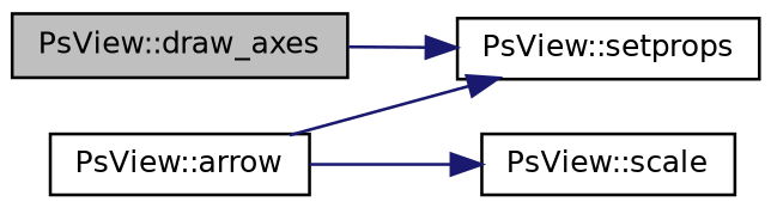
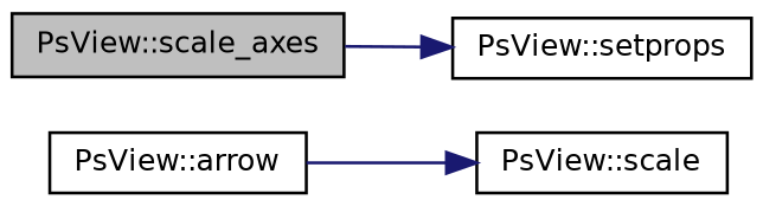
  digraph {
    rankdir=LR
    node [color=black fillcolor=white fontname=Helvetica fontsize=10 shape=record style=filled]
    edge [color=midnightblue fontname=Helvetica fontsize=10 labelfontname=Helvetica labelfontsize=10 style=solid]
-   n1 [fillcolor=grey75 fontcolor=black height=0.2 label="PsView::draw_axes" width=0.4]
+   n1 [fillcolor=grey75 fontcolor=black height=0.2 label="PsView::scale_axes" width=0.4]
    n2 [height=0.2 label="PsView::setprops" width=0.4]
    n3 [height=0.2 label="PsView::arrow" width=0.4]
    n4 [height=0.2 label="PsView::scale" width=0.4]
    n1 -> n2
-   n3 -> n2
    n3 -> n4
  }
